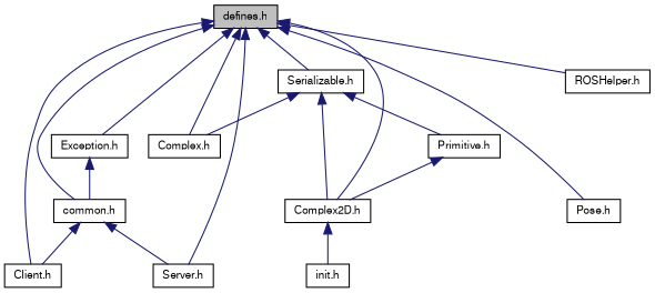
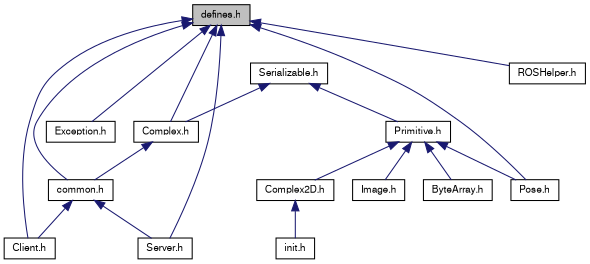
  digraph {
    node [color=black fillcolor=white fontname=FreeSans fontsize=10 shape=record style=filled]
    edge [color=midnightblue dir=back fontname=FreeSans fontsize=10 labelfontname=FreeSans labelfontsize=10 style=solid]
    n1 [fillcolor=grey75 fontcolor=black height=0.2 label="defines.h" width=0.4]
    n2 [height=0.2 label="Client.h" width=0.4]
    n3 [height=0.2 label="common.h" width=0.4]
    n4 [height=0.2 label="Server.h" width=0.4]
    n5 [height=0.2 label="Exception.h" width=0.4]
    n6 [height=0.2 label="ROSHelper.h" width=0.4]
    n7 [height=0.2 label="Complex.h" width=0.4]
    n8 [height=0.2 label="Complex2D.h" width=0.4]
    n9 [height=0.2 label="Serializable.h" width=0.4]
    n10 [height=0.2 label="Pose.h" width=0.4]
    n11 [height=0.2 label="init.h" width=0.4]
    n12 [height=0.2 label="Primitive.h" width=0.4]
+   n13 [height=0.2 label="ByteArray.h" width=0.4]
+   n14 [height=0.2 label="Image.h" width=0.4]
    n1 -> n2
    n1 -> n3
    n1 -> n4
    n1 -> n5
    n1 -> n6
    n1 -> n7
-   n1 -> n8
-   n1 -> n9
    n1 -> n10
    n3 -> n2
    n3 -> n4
-   n5 -> n3
+   n7 -> n3
    n8 -> n11
    n9 -> n7
-   n9 -> n8
    n9 -> n12
    n12 -> n8
+   n12 -> n10
+   n12 -> n13
+   n12 -> n14
  }
